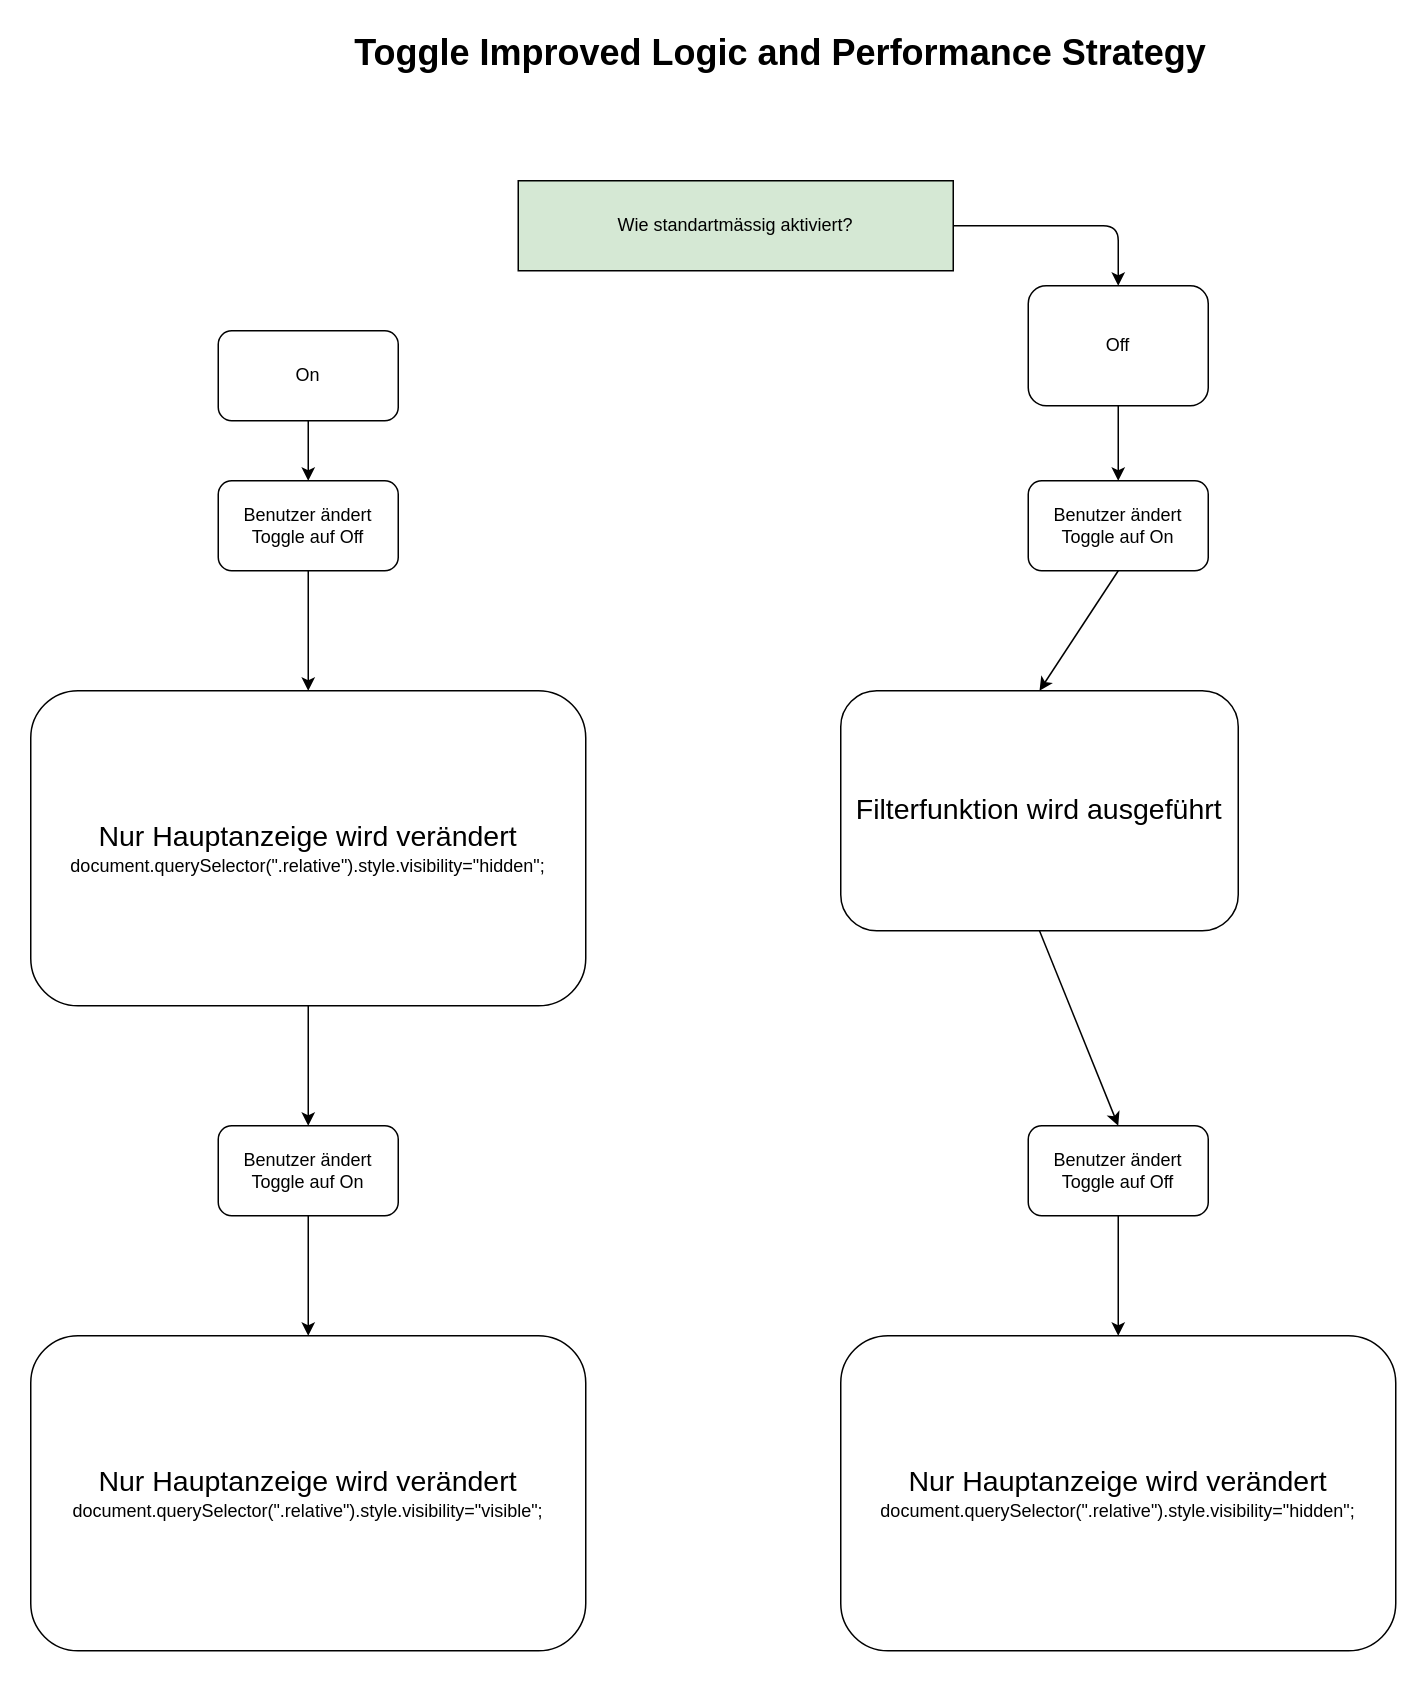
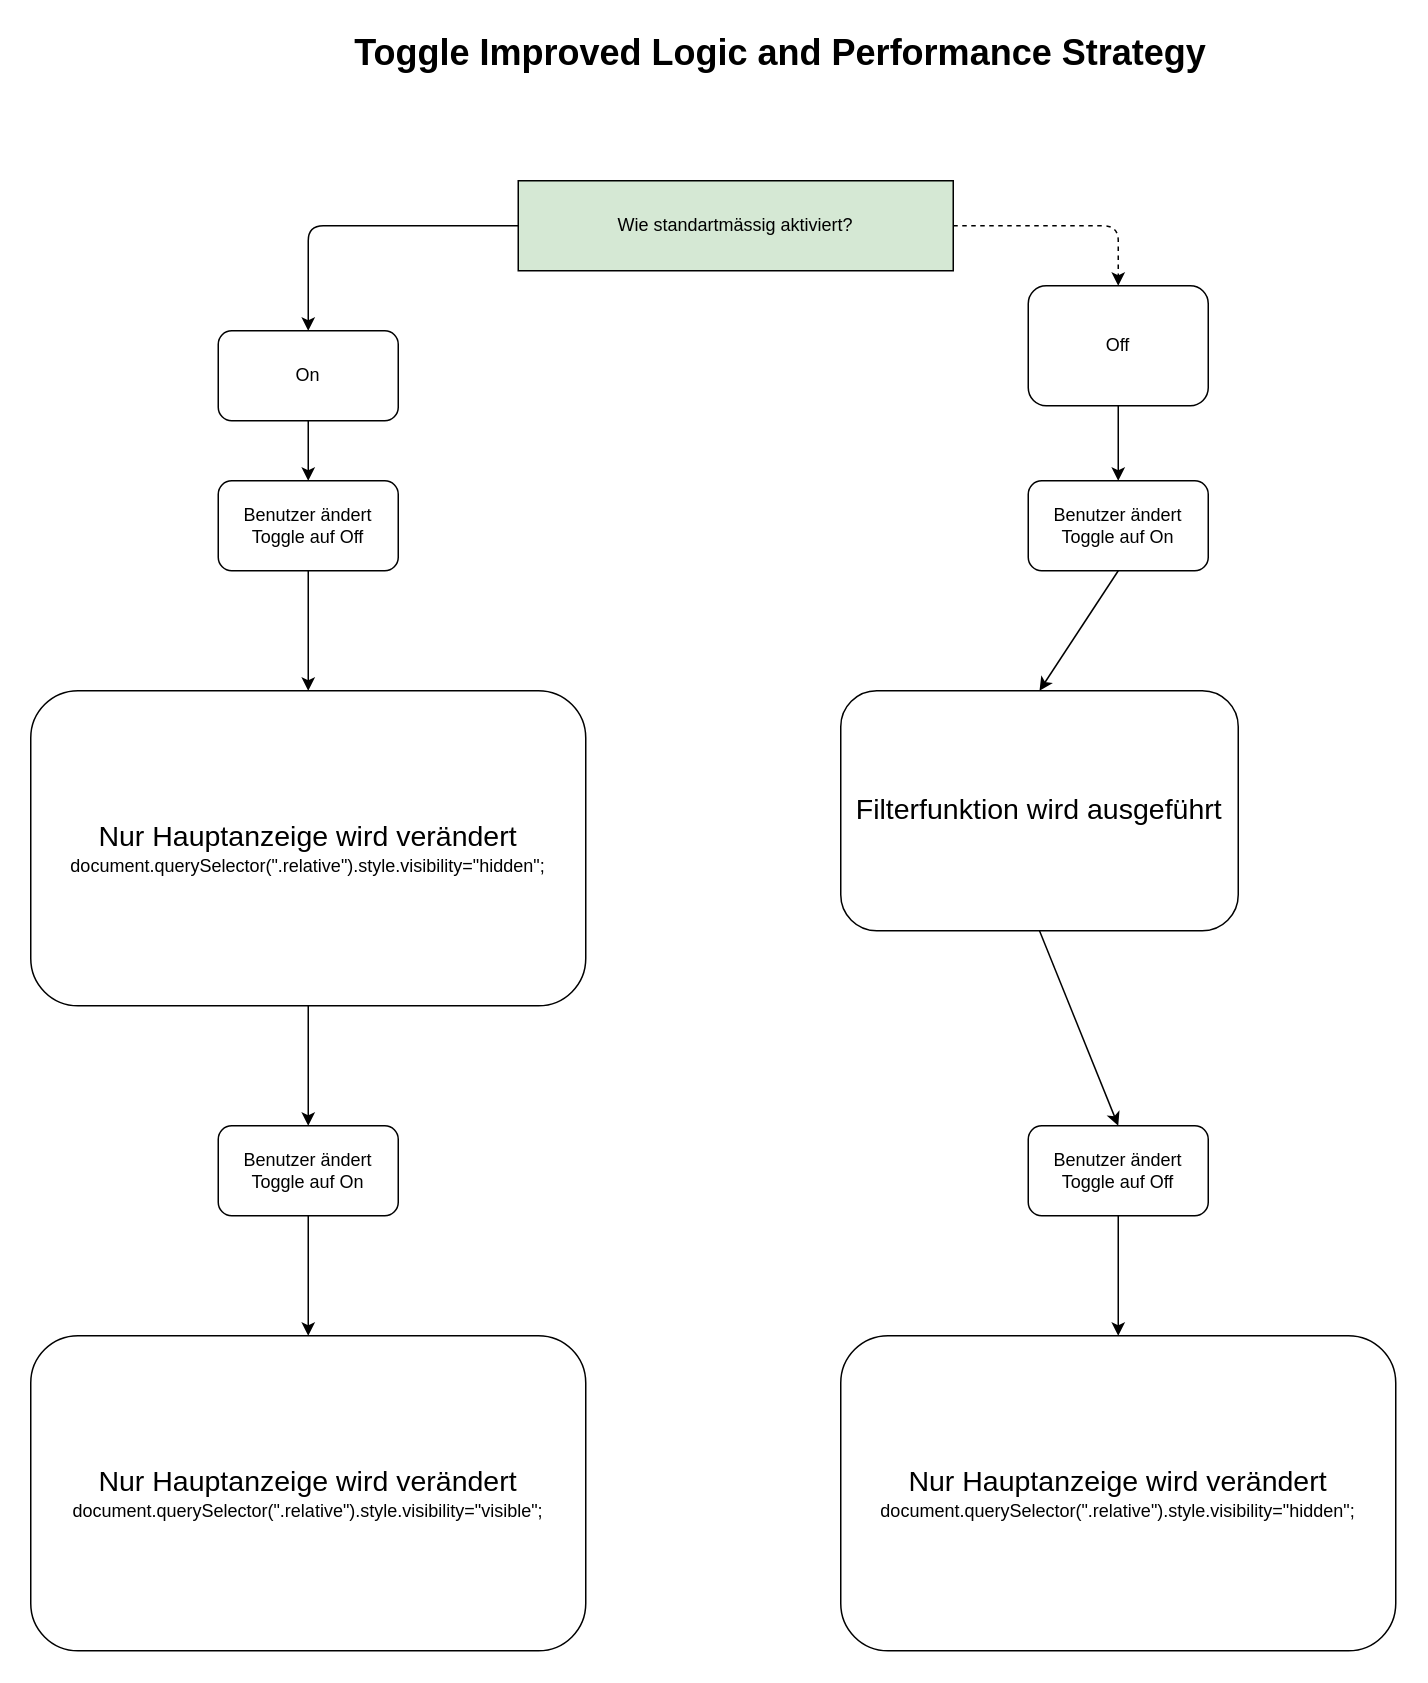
  <mxCell id="0" />
  <mxCell id="1" parent="0" />
  <mxCell id="2" value="Wie standartmässig aktiviert?" style="rounded=0;whiteSpace=wrap;html=1;fillColor=#d5e8d4;" vertex="1" parent="1"><mxGeometry x="345" y="120" width="290" height="60" as="geometry" /></mxCell>
  <mxCell id="3" value="&lt;h1&gt;Toggle Improved Logic and Performance Strategy&lt;/h1&gt;" style="text;html=1;strokeColor=none;fillColor=none;align=center;verticalAlign=middle;whiteSpace=wrap;rounded=0;" vertex="1" parent="1"><mxGeometry x="235" y="20" width="570" height="30" as="geometry" /></mxCell>
  <mxCell id="4" value="On" style="rounded=1;whiteSpace=wrap;html=1;" vertex="1" parent="1"><mxGeometry x="145" y="220" width="120" height="60" as="geometry" /></mxCell>
  <mxCell id="5" value="Off" style="rounded=1;whiteSpace=wrap;html=1;" vertex="1" parent="1"><mxGeometry x="685" y="190" width="120" height="80" as="geometry" /></mxCell>
  <mxCell id="6" value="Benutzer ändert Toggle auf Off" style="rounded=1;whiteSpace=wrap;html=1;" vertex="1" parent="1"><mxGeometry x="145" y="320" width="120" height="60" as="geometry" /></mxCell>
  <mxCell id="7" value="&lt;font style=&quot;font-size: 19px;&quot;&gt;Nur Hauptanzeige wird verändert&lt;/font&gt;&lt;br&gt;document.querySelector(&quot;.relative&quot;).style.visibility=&quot;hidden&quot;;" style="rounded=1;whiteSpace=wrap;html=1;" vertex="1" parent="1"><mxGeometry x="20" y="460" width="370" height="210" as="geometry" /></mxCell>
  <mxCell id="8" value="Benutzer ändert Toggle auf On" style="rounded=1;whiteSpace=wrap;html=1;" vertex="1" parent="1"><mxGeometry x="145" y="750" width="120" height="60" as="geometry" /></mxCell>
  <mxCell id="9" value="&lt;font style=&quot;font-size: 19px;&quot;&gt;Nur Hauptanzeige wird verändert&lt;/font&gt;&lt;br&gt;document.querySelector(&quot;.relative&quot;).style.visibility=&quot;visible&quot;;" style="rounded=1;whiteSpace=wrap;html=1;" vertex="1" parent="1"><mxGeometry x="20" y="890" width="370" height="210" as="geometry" /></mxCell>
  <mxCell id="10" value="Benutzer ändert Toggle auf On" style="rounded=1;whiteSpace=wrap;html=1;" vertex="1" parent="1"><mxGeometry x="685" y="320" width="120" height="60" as="geometry" /></mxCell>
  <mxCell id="11" value="&lt;span style=&quot;font-size: 19px;&quot;&gt;Filterfunktion wird ausgeführt&lt;/span&gt;" style="rounded=1;whiteSpace=wrap;html=1;" vertex="1" parent="1"><mxGeometry x="560" y="460" width="265" height="160" as="geometry" /></mxCell>
  <mxCell id="12" value="Benutzer ändert Toggle auf Off" style="rounded=1;whiteSpace=wrap;html=1;" vertex="1" parent="1"><mxGeometry x="685" y="750" width="120" height="60" as="geometry" /></mxCell>
  <mxCell id="13" value="&lt;font style=&quot;font-size: 19px;&quot;&gt;Nur Hauptanzeige wird verändert&lt;/font&gt;&lt;br&gt;document.querySelector(&quot;.relative&quot;).style.visibility=&quot;hidden&quot;;" style="rounded=1;whiteSpace=wrap;html=1;" vertex="1" parent="1"><mxGeometry x="560" y="890" width="370" height="210" as="geometry" /></mxCell>
+ <mxCell id="14" value="" style="endArrow=classic;html=1;fontSize=19;exitX=0;exitY=0.5;exitDx=0;exitDy=0;entryX=0.5;entryY=0;entryDx=0;entryDy=0;" edge="1" parent="1" source="2" target="4"><mxGeometry width="50" height="50" relative="1" as="geometry"><mxPoint x="455" y="290" as="sourcePoint" /><mxPoint x="505" y="240" as="targetPoint" /><Array as="points"><mxPoint x="205" y="150" /></Array></mxGeometry></mxCell>
  <mxCell id="15" value="" style="endArrow=classic;html=1;fontSize=19;exitX=0.5;exitY=1;exitDx=0;exitDy=0;entryX=0.5;entryY=0;entryDx=0;entryDy=0;" edge="1" parent="1" source="4" target="6"><mxGeometry width="50" height="50" relative="1" as="geometry"><mxPoint x="365" y="430" as="sourcePoint" /><mxPoint x="415" y="380" as="targetPoint" /></mxGeometry></mxCell>
  <mxCell id="16" value="" style="endArrow=classic;html=1;fontSize=19;exitX=0.5;exitY=1;exitDx=0;exitDy=0;entryX=0.5;entryY=0;entryDx=0;entryDy=0;" edge="1" parent="1" source="6" target="7"><mxGeometry width="50" height="50" relative="1" as="geometry"><mxPoint x="325" y="440" as="sourcePoint" /><mxPoint x="375" y="390" as="targetPoint" /></mxGeometry></mxCell>
  <mxCell id="17" value="" style="endArrow=classic;html=1;fontSize=19;exitX=0.5;exitY=1;exitDx=0;exitDy=0;entryX=0.5;entryY=0;entryDx=0;entryDy=0;" edge="1" parent="1" source="7" target="8"><mxGeometry width="50" height="50" relative="1" as="geometry"><mxPoint x="395" y="800" as="sourcePoint" /><mxPoint x="445" y="750" as="targetPoint" /></mxGeometry></mxCell>
  <mxCell id="18" value="" style="endArrow=classic;html=1;fontSize=19;exitX=0.5;exitY=1;exitDx=0;exitDy=0;entryX=0.5;entryY=0;entryDx=0;entryDy=0;" edge="1" parent="1" source="8" target="9"><mxGeometry width="50" height="50" relative="1" as="geometry"><mxPoint x="345" y="830" as="sourcePoint" /><mxPoint x="395" y="780" as="targetPoint" /></mxGeometry></mxCell>
- <mxCell id="19" value="" style="endArrow=classic;html=1;fontSize=19;exitX=1;exitY=0.5;exitDx=0;exitDy=0;entryX=0.5;entryY=0;entryDx=0;entryDy=0;" edge="1" parent="1" source="2" target="5"><mxGeometry width="50" height="50" relative="1" as="geometry"><mxPoint x="805" y="150" as="sourcePoint" /><mxPoint x="855" y="100" as="targetPoint" /><Array as="points"><mxPoint x="745" y="150" /></Array></mxGeometry></mxCell>
+ <mxCell id="19" value="" style="endArrow=classic;html=1;fontSize=19;exitX=1;exitY=0.5;exitDx=0;exitDy=0;entryX=0.5;entryY=0;entryDx=0;entryDy=0;dashed=1;" edge="1" parent="1" source="2" target="5"><mxGeometry width="50" height="50" relative="1" as="geometry"><mxPoint x="805" y="150" as="sourcePoint" /><mxPoint x="855" y="100" as="targetPoint" /><Array as="points"><mxPoint x="745" y="150" /></Array></mxGeometry></mxCell>
  <mxCell id="20" value="" style="endArrow=classic;html=1;fontSize=19;exitX=0.5;exitY=1;exitDx=0;exitDy=0;entryX=0.5;entryY=0;entryDx=0;entryDy=0;" edge="1" parent="1" source="5" target="10"><mxGeometry width="50" height="50" relative="1" as="geometry"><mxPoint x="955" y="300" as="sourcePoint" /><mxPoint x="1005" y="250" as="targetPoint" /></mxGeometry></mxCell>
  <mxCell id="21" value="" style="endArrow=classic;html=1;fontSize=19;exitX=0.5;exitY=1;exitDx=0;exitDy=0;entryX=0.5;entryY=0;entryDx=0;entryDy=0;" edge="1" parent="1" source="10" target="11"><mxGeometry width="50" height="50" relative="1" as="geometry"><mxPoint x="915" y="360" as="sourcePoint" /><mxPoint x="965" y="310" as="targetPoint" /></mxGeometry></mxCell>
  <mxCell id="22" value="" style="endArrow=classic;html=1;fontSize=19;exitX=0.5;exitY=1;exitDx=0;exitDy=0;entryX=0.5;entryY=0;entryDx=0;entryDy=0;" edge="1" parent="1" source="11" target="12"><mxGeometry width="50" height="50" relative="1" as="geometry"><mxPoint x="825" y="790" as="sourcePoint" /><mxPoint x="875" y="740" as="targetPoint" /></mxGeometry></mxCell>
  <mxCell id="23" value="" style="endArrow=classic;html=1;fontSize=19;exitX=0.5;exitY=1;exitDx=0;exitDy=0;entryX=0.5;entryY=0;entryDx=0;entryDy=0;" edge="1" parent="1" source="12" target="13"><mxGeometry width="50" height="50" relative="1" as="geometry"><mxPoint x="1085" y="820" as="sourcePoint" /><mxPoint x="1135" y="770" as="targetPoint" /></mxGeometry></mxCell>
